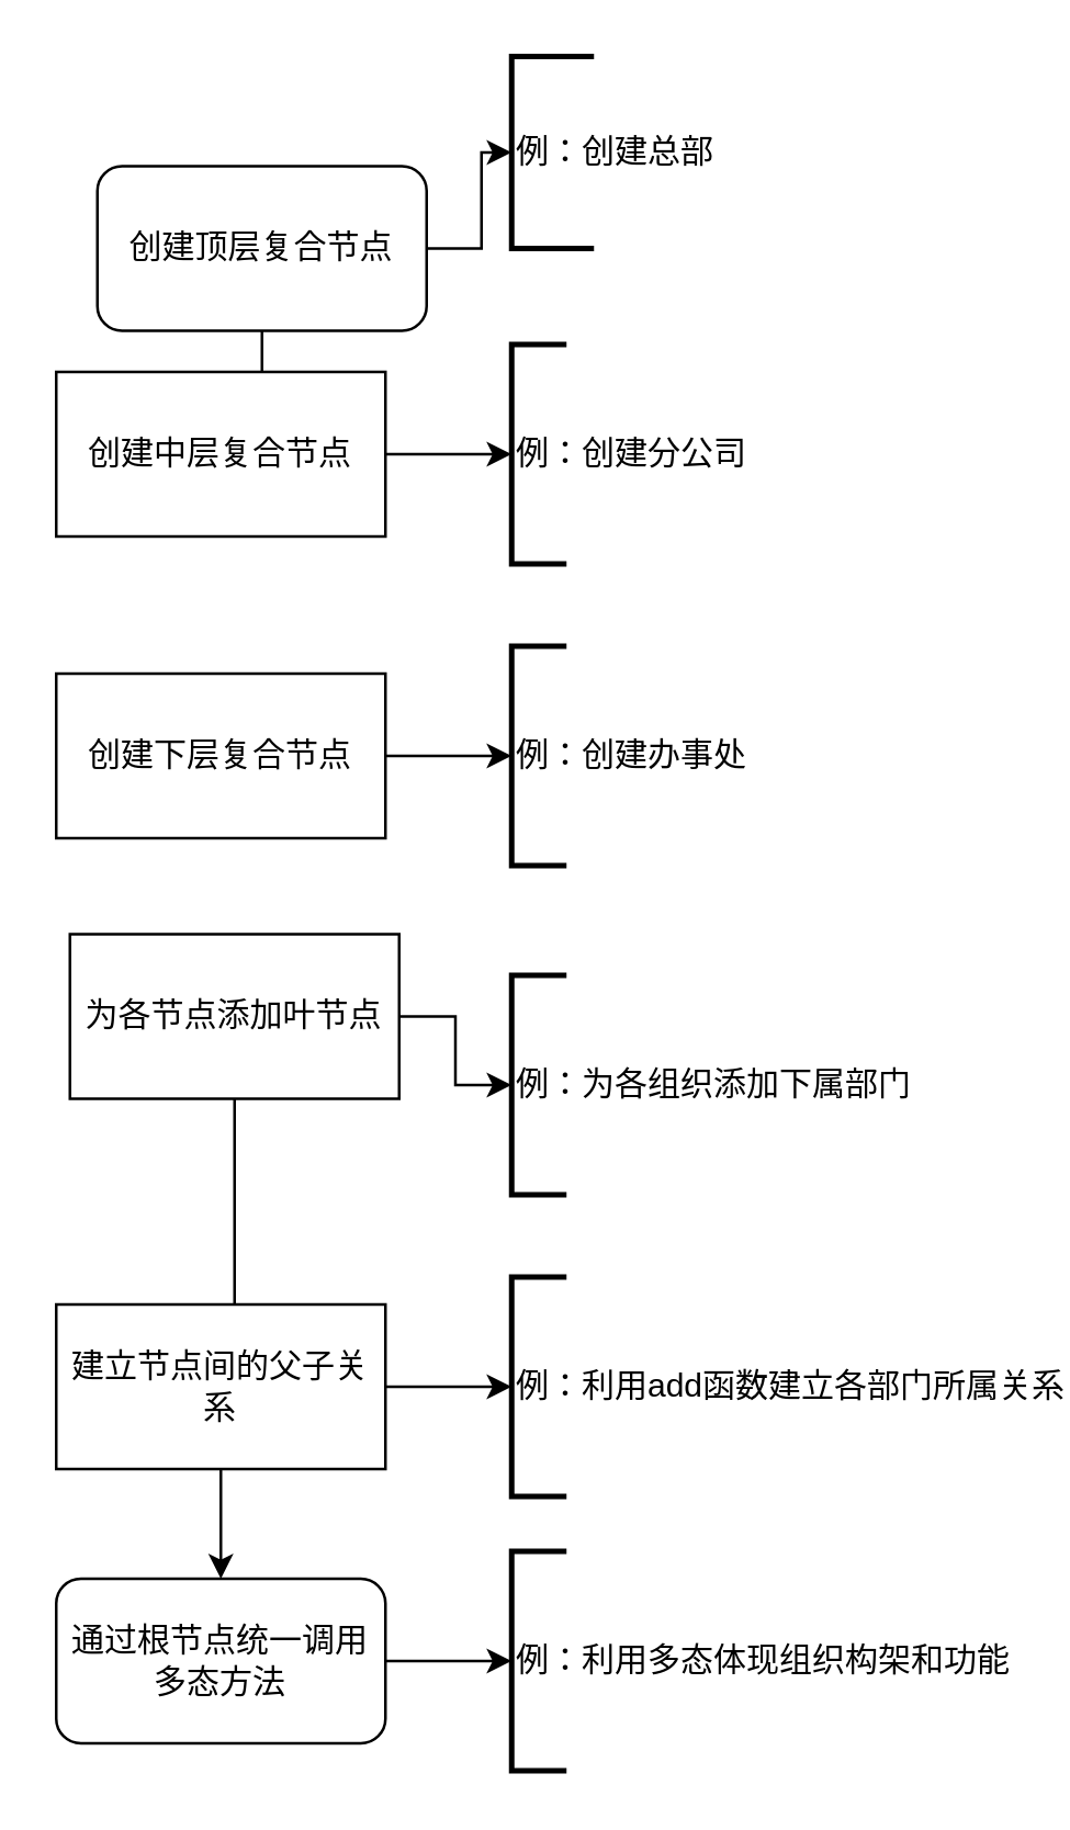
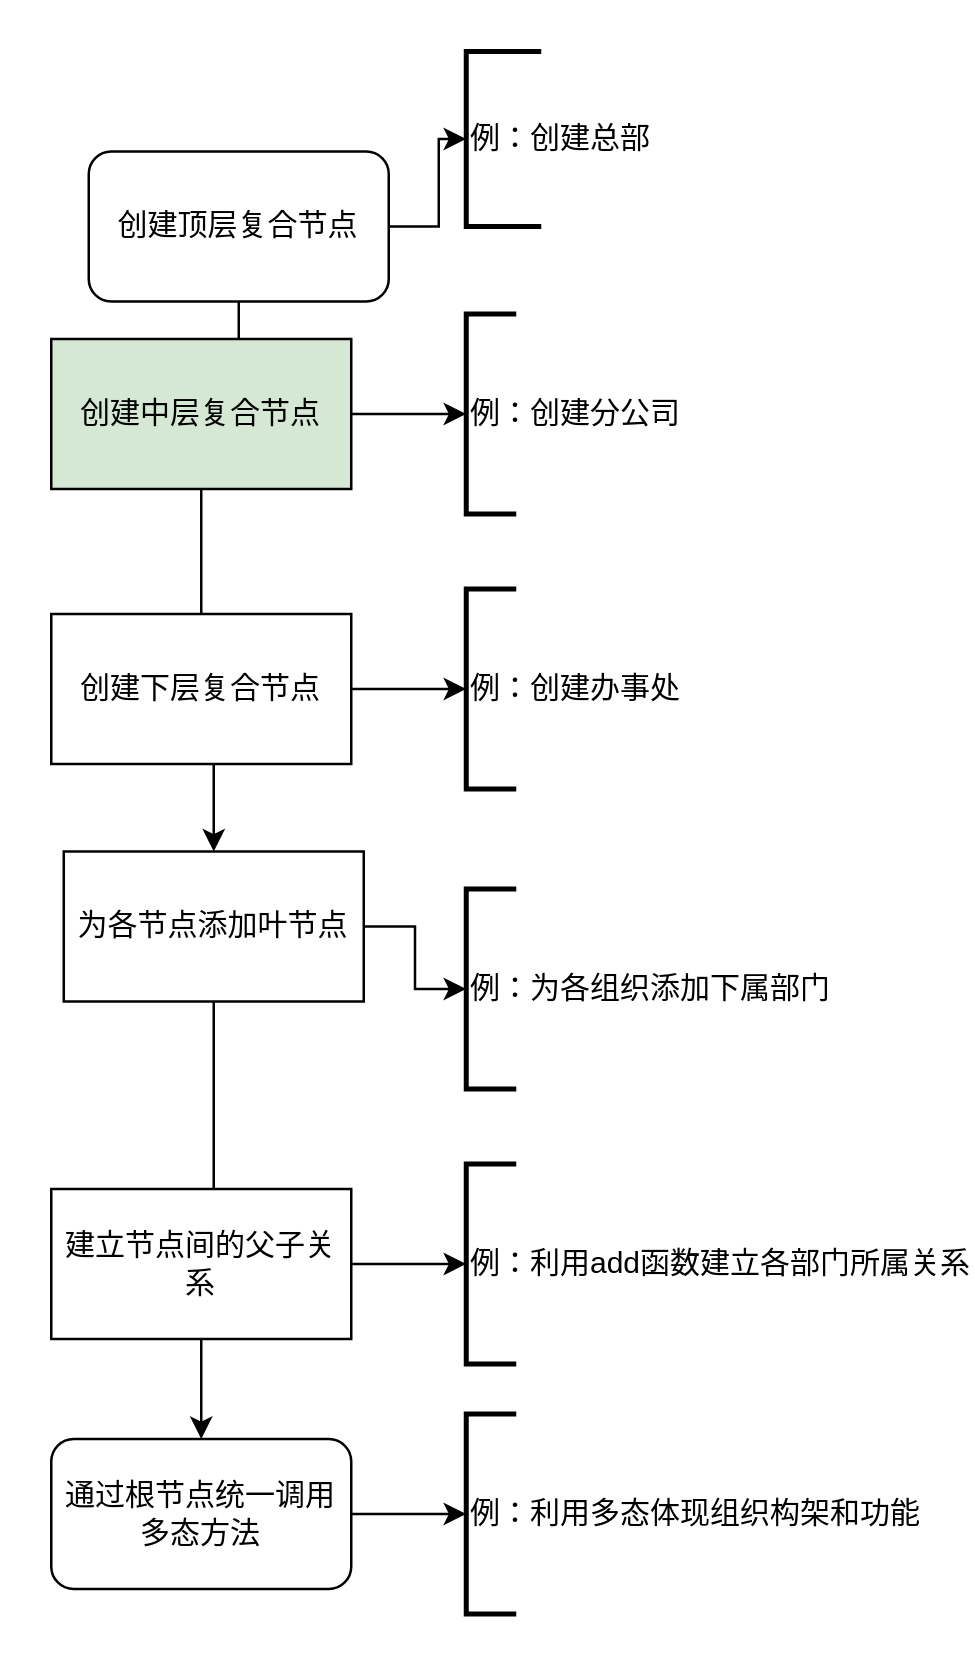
  <mxCell id="0" />
  <mxCell id="1" parent="0" />
  <mxCell id="2" value="" style="edgeStyle=orthogonalEdgeStyle;rounded=0;orthogonalLoop=1;jettySize=auto;html=1;" edge="1" parent="1" source="4" target="7"><mxGeometry relative="1" as="geometry" /></mxCell>
  <mxCell id="3" value="" style="edgeStyle=orthogonalEdgeStyle;rounded=0;orthogonalLoop=1;jettySize=auto;html=1;" edge="1" parent="1" source="4" target="17"><mxGeometry relative="1" as="geometry" /></mxCell>
  <mxCell id="4" value="创建顶层复合节点" style="rounded=1;whiteSpace=wrap;html=1;" vertex="1" parent="1"><mxGeometry x="35" y="60" width="120" height="60" as="geometry" /></mxCell>
+ <mxCell id="5" value="" style="edgeStyle=orthogonalEdgeStyle;rounded=0;orthogonalLoop=1;jettySize=auto;html=1;" edge="1" parent="1" source="7" target="12"><mxGeometry relative="1" as="geometry" /></mxCell>
  <mxCell id="6" value="" style="edgeStyle=orthogonalEdgeStyle;rounded=0;orthogonalLoop=1;jettySize=auto;html=1;" edge="1" parent="1" source="7" target="18"><mxGeometry relative="1" as="geometry" /></mxCell>
- <mxCell id="7" value="创建中层复合节点" style="rounded=0;whiteSpace=wrap;html=1;" vertex="1" parent="1"><mxGeometry x="20" y="135" width="120" height="60" as="geometry" /></mxCell>
+ <mxCell id="7" value="创建中层复合节点" style="rounded=0;whiteSpace=wrap;html=1;fillColor=#d5e8d4;" vertex="1" parent="1"><mxGeometry x="20" y="135" width="120" height="60" as="geometry" /></mxCell>
  <mxCell id="8" value="" style="edgeStyle=orthogonalEdgeStyle;rounded=0;orthogonalLoop=1;jettySize=auto;html=1;" edge="1" parent="1" source="9" target="19"><mxGeometry relative="1" as="geometry" /></mxCell>
  <mxCell id="9" value="创建下层复合节点" style="rounded=0;whiteSpace=wrap;html=1;" vertex="1" parent="1"><mxGeometry x="20" y="245" width="120" height="60" as="geometry" /></mxCell>
  <mxCell id="10" value="" style="edgeStyle=orthogonalEdgeStyle;rounded=0;orthogonalLoop=1;jettySize=auto;html=1;" edge="1" parent="1" source="12" target="16"><mxGeometry relative="1" as="geometry" /></mxCell>
  <mxCell id="11" value="" style="edgeStyle=orthogonalEdgeStyle;rounded=0;orthogonalLoop=1;jettySize=auto;html=1;" edge="1" parent="1" source="12" target="20"><mxGeometry relative="1" as="geometry" /></mxCell>
  <mxCell id="12" value="为各节点添加叶节点" style="rounded=0;whiteSpace=wrap;html=1;" vertex="1" parent="1"><mxGeometry x="25" y="340" width="120" height="60" as="geometry" /></mxCell>
  <mxCell id="13" value="" style="edgeStyle=orthogonalEdgeStyle;rounded=0;orthogonalLoop=1;jettySize=auto;html=1;" edge="1" parent="1" source="14" target="21"><mxGeometry relative="1" as="geometry" /></mxCell>
  <mxCell id="14" value="建立节点间的父子关系" style="rounded=0;whiteSpace=wrap;html=1;" vertex="1" parent="1"><mxGeometry x="20" y="475" width="120" height="60" as="geometry" /></mxCell>
  <mxCell id="15" value="" style="edgeStyle=orthogonalEdgeStyle;rounded=0;orthogonalLoop=1;jettySize=auto;html=1;" edge="1" parent="1" source="16" target="22"><mxGeometry relative="1" as="geometry" /></mxCell>
  <mxCell id="16" value="通过根节点统一调用多态方法" style="rounded=1;whiteSpace=wrap;html=1;" vertex="1" parent="1"><mxGeometry x="20" y="575" width="120" height="60" as="geometry" /></mxCell>
  <mxCell id="17" value="例：创建总部" style="strokeWidth=2;html=1;shape=mxgraph.flowchart.annotation_1;align=left;pointerEvents=1;" vertex="1" parent="1"><mxGeometry x="186" y="20" width="30" height="70" as="geometry" /></mxCell>
  <mxCell id="18" value="例：创建分公司" style="strokeWidth=2;html=1;shape=mxgraph.flowchart.annotation_1;align=left;pointerEvents=1;" vertex="1" parent="1"><mxGeometry x="186" y="125" width="20" height="80" as="geometry" /></mxCell>
  <mxCell id="19" value="例：创建办事处" style="strokeWidth=2;html=1;shape=mxgraph.flowchart.annotation_1;align=left;pointerEvents=1;" vertex="1" parent="1"><mxGeometry x="186" y="235" width="20" height="80" as="geometry" /></mxCell>
  <mxCell id="20" value="例：为各组织添加下属部门" style="strokeWidth=2;html=1;shape=mxgraph.flowchart.annotation_1;align=left;pointerEvents=1;" vertex="1" parent="1"><mxGeometry x="186" y="355" width="20" height="80" as="geometry" /></mxCell>
  <mxCell id="21" value="例：利用add函数建立各部门所属关系" style="strokeWidth=2;html=1;shape=mxgraph.flowchart.annotation_1;align=left;pointerEvents=1;" vertex="1" parent="1"><mxGeometry x="186" y="465" width="20" height="80" as="geometry" /></mxCell>
  <mxCell id="22" value="例：利用多态体现组织构架和功能" style="strokeWidth=2;html=1;shape=mxgraph.flowchart.annotation_1;align=left;pointerEvents=1;" vertex="1" parent="1"><mxGeometry x="186" y="565" width="20" height="80" as="geometry" /></mxCell>
